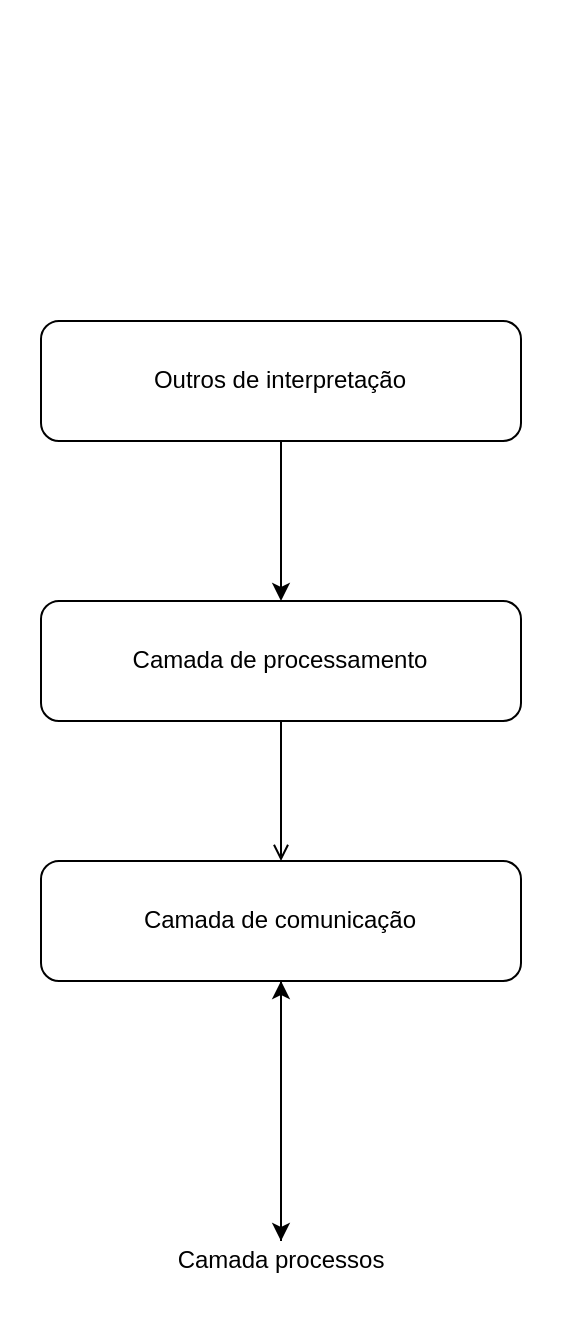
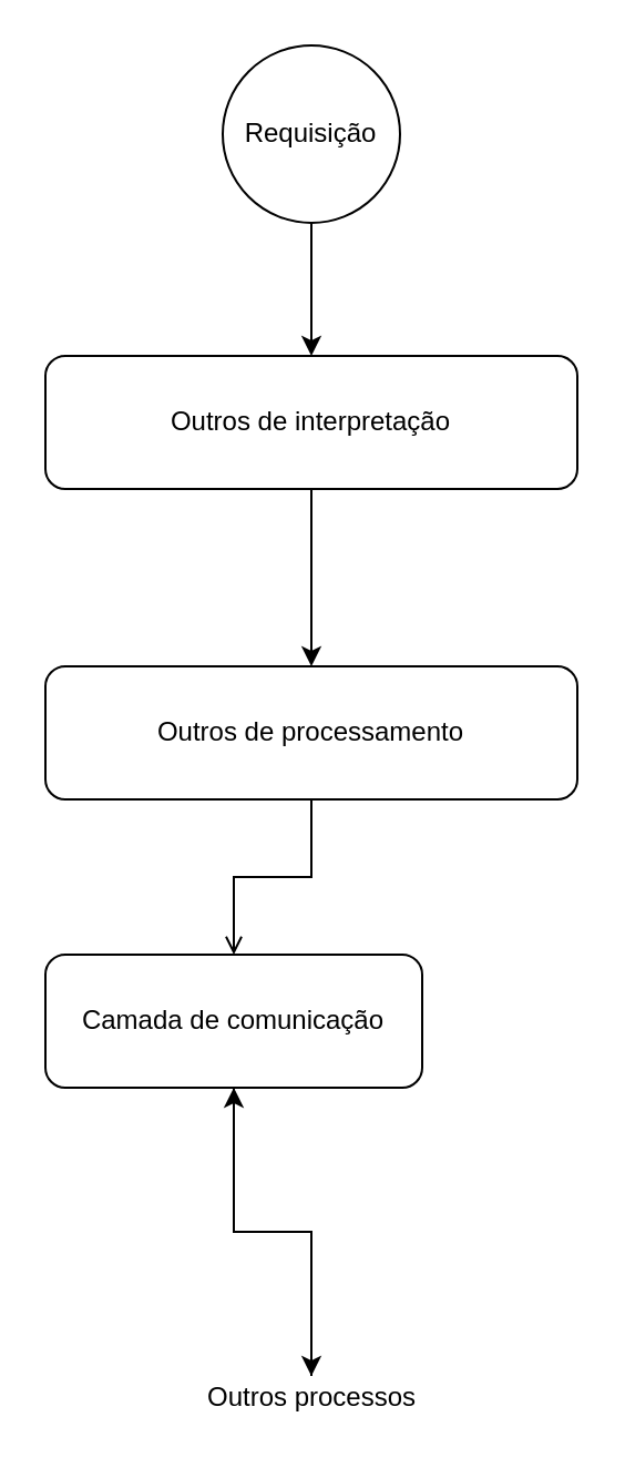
  <mxCell id="0" />
  <mxCell id="1" parent="0" />
  <mxCell id="2" style="edgeStyle=orthogonalEdgeStyle;rounded=0;orthogonalLoop=1;jettySize=auto;html=1;" edge="1" parent="1" source="3" target="7"><mxGeometry relative="1" as="geometry" /></mxCell>
  <mxCell id="3" value="Outros de interpretação" style="rounded=1;whiteSpace=wrap;html=1;" vertex="1" parent="1"><mxGeometry x="20" y="160" width="240" height="60" as="geometry" /></mxCell>
+ <mxCell id="4" style="edgeStyle=orthogonalEdgeStyle;rounded=0;orthogonalLoop=1;jettySize=auto;html=1;" edge="1" parent="1" source="5" target="3"><mxGeometry relative="1" as="geometry" /></mxCell>
+ <mxCell id="5" value="Requisição" style="ellipse;whiteSpace=wrap;html=1;aspect=fixed;" vertex="1" parent="1"><mxGeometry x="100" y="20" width="80" height="80" as="geometry" /></mxCell>
  <mxCell id="6" style="edgeStyle=orthogonalEdgeStyle;rounded=0;orthogonalLoop=1;jettySize=auto;html=1;entryX=0.5;entryY=0;entryDx=0;entryDy=0;endArrow=open;" edge="1" parent="1" source="7" target="9"><mxGeometry relative="1" as="geometry" /></mxCell>
- <mxCell id="7" value="Camada de processamento" style="rounded=1;whiteSpace=wrap;html=1;" vertex="1" parent="1"><mxGeometry x="20" y="300" width="240" height="60" as="geometry" /></mxCell>
+ <mxCell id="7" value="Outros de processamento" style="rounded=1;whiteSpace=wrap;html=1;" vertex="1" parent="1"><mxGeometry x="20" y="300" width="240" height="60" as="geometry" /></mxCell>
  <mxCell id="8" style="edgeStyle=orthogonalEdgeStyle;rounded=0;orthogonalLoop=1;jettySize=auto;html=1;" edge="1" parent="1" source="9" target="11"><mxGeometry relative="1" as="geometry" /></mxCell>
- <mxCell id="9" value="Camada de comunicação" style="rounded=1;whiteSpace=wrap;html=1;" vertex="1" parent="1"><mxGeometry x="20" y="430" width="240" height="60" as="geometry" /></mxCell>
+ <mxCell id="9" value="Camada de comunicação" style="rounded=1;whiteSpace=wrap;html=1;" vertex="1" parent="1"><mxGeometry x="20" y="430" width="170" height="60" as="geometry" /></mxCell>
  <mxCell id="10" style="edgeStyle=orthogonalEdgeStyle;rounded=0;orthogonalLoop=1;jettySize=auto;html=1;entryX=0.5;entryY=1;entryDx=0;entryDy=0;" edge="1" parent="1" source="11" target="9"><mxGeometry relative="1" as="geometry" /></mxCell>
- <mxCell id="11" value="Camada processos" style="text;html=1;align=center;verticalAlign=middle;resizable=0;points=[];autosize=1;strokeColor=none;" vertex="1" parent="1"><mxGeometry x="85" y="620" width="110" height="20" as="geometry" /></mxCell>
+ <mxCell id="11" value="Outros processos" style="text;html=1;align=center;verticalAlign=middle;resizable=0;points=[];autosize=1;strokeColor=none;" vertex="1" parent="1"><mxGeometry x="85" y="620" width="110" height="20" as="geometry" /></mxCell>
